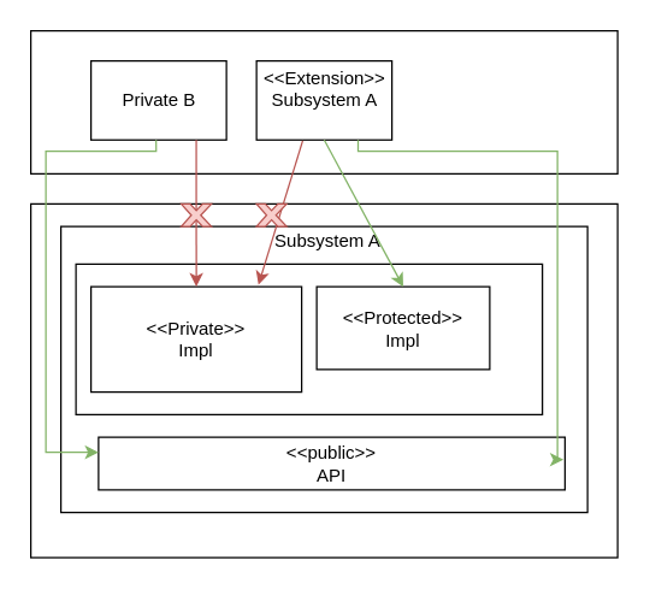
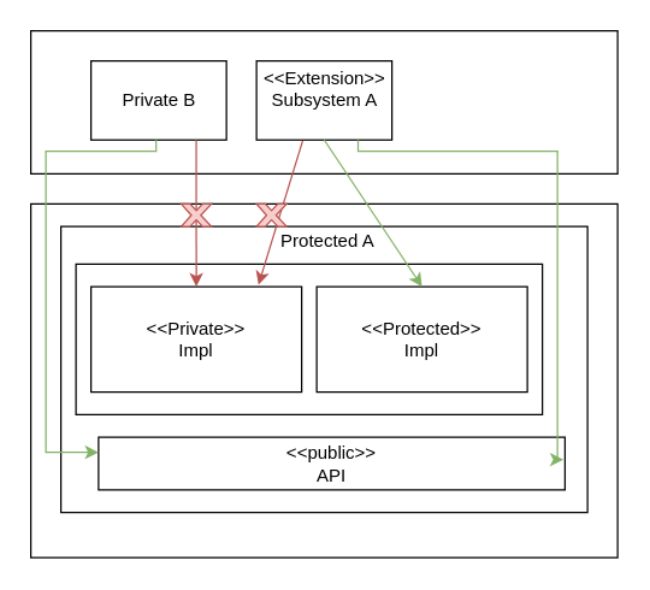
  <mxCell id="0" />
  <mxCell id="1" parent="0" />
  <mxCell id="2" value="" style="rounded=0;whiteSpace=wrap;html=1;" vertex="1" parent="1"><mxGeometry x="20" y="135" width="390" height="235" as="geometry" /></mxCell>
  <mxCell id="3" value="" style="rounded=0;whiteSpace=wrap;html=1;" vertex="1" parent="1"><mxGeometry x="40" y="150" width="350" height="190" as="geometry" /></mxCell>
  <mxCell id="4" value="&amp;lt;&amp;lt;public&amp;gt;&amp;gt;&lt;div&gt;API&lt;/div&gt;" style="rounded=0;whiteSpace=wrap;html=1;" vertex="1" parent="1"><mxGeometry x="65" y="290" width="310" height="35" as="geometry" /></mxCell>
  <mxCell id="5" value="" style="rounded=0;whiteSpace=wrap;html=1;" vertex="1" parent="1"><mxGeometry x="50" y="175" width="310" height="100" as="geometry" /></mxCell>
  <mxCell id="6" value="&amp;lt;&amp;lt;Private&amp;gt;&amp;gt;&lt;div&gt;Impl&lt;/div&gt;" style="rounded=0;whiteSpace=wrap;html=1;" vertex="1" parent="1"><mxGeometry x="60" y="190" width="140" height="70" as="geometry" /></mxCell>
- <mxCell id="7" value="&amp;lt;&amp;lt;Protected&amp;gt;&amp;gt;&lt;div&gt;Impl&lt;/div&gt;" style="rounded=0;whiteSpace=wrap;html=1;" vertex="1" parent="1"><mxGeometry x="210" y="190" width="115" height="55" as="geometry" /></mxCell>
+ <mxCell id="7" value="&amp;lt;&amp;lt;Protected&amp;gt;&amp;gt;&lt;div&gt;Impl&lt;/div&gt;" style="rounded=0;whiteSpace=wrap;html=1;" vertex="1" parent="1"><mxGeometry x="210" y="190" width="140" height="70" as="geometry" /></mxCell>
  <mxCell id="8" value="" style="rounded=0;whiteSpace=wrap;html=1;" vertex="1" parent="1"><mxGeometry x="20" y="20" width="390" height="95" as="geometry" /></mxCell>
  <mxCell id="9" value="" style="rounded=0;whiteSpace=wrap;html=1;" vertex="1" parent="1"><mxGeometry x="170" y="40" width="90" height="52.5" as="geometry" /></mxCell>
- <mxCell id="10" value="Subsystem A" style="text;html=1;align=center;verticalAlign=middle;whiteSpace=wrap;rounded=0;" vertex="1" parent="1"><mxGeometry x="175" y="145" width="85" height="30" as="geometry" /></mxCell>
+ <mxCell id="10" value="Protected A" style="text;html=1;align=center;verticalAlign=middle;whiteSpace=wrap;rounded=0;" vertex="1" parent="1"><mxGeometry x="175" y="145" width="85" height="30" as="geometry" /></mxCell>
  <mxCell id="11" value="&lt;div&gt;&amp;lt;&amp;lt;Extension&amp;gt;&amp;gt;&lt;/div&gt;&lt;div&gt;Subsystem A&lt;/div&gt;&lt;div&gt;&lt;br&gt;&lt;/div&gt;" style="text;html=1;align=center;verticalAlign=middle;whiteSpace=wrap;rounded=0;" vertex="1" parent="1"><mxGeometry x="177.5" y="51.25" width="75" height="30" as="geometry" /></mxCell>
  <mxCell id="12" value="" style="rounded=0;whiteSpace=wrap;html=1;" vertex="1" parent="1"><mxGeometry x="60" y="40" width="90" height="52.5" as="geometry" /></mxCell>
  <mxCell id="13" value="Private B" style="text;html=1;align=center;verticalAlign=middle;whiteSpace=wrap;rounded=0;" vertex="1" parent="1"><mxGeometry x="67.5" y="51.25" width="75" height="30" as="geometry" /></mxCell>
  <mxCell id="14" value="" style="endArrow=classic;html=1;rounded=0;edgeStyle=orthogonalEdgeStyle;fillColor=#d5e8d4;strokeColor=#82b366;" edge="1" parent="1" target="4"><mxGeometry width="50" height="50" relative="1" as="geometry"><mxPoint x="103.254" y="92.5" as="sourcePoint" /><mxPoint x="69.07" y="302.81" as="targetPoint" /><Array as="points"><mxPoint x="103" y="100" /><mxPoint x="30" y="100" /><mxPoint x="30" y="300" /></Array></mxGeometry></mxCell>
  <mxCell id="15" value="" style="endArrow=classic;html=1;rounded=0;exitX=0.777;exitY=1.001;exitDx=0;exitDy=0;exitPerimeter=0;fillColor=#f8cecc;strokeColor=#b85450;" edge="1" parent="1" source="12"><mxGeometry width="50" height="50" relative="1" as="geometry"><mxPoint x="110" y="140" as="sourcePoint" /><mxPoint x="130" y="190" as="targetPoint" /></mxGeometry></mxCell>
  <mxCell id="16" value="" style="verticalLabelPosition=bottom;verticalAlign=top;html=1;shape=mxgraph.basic.x;fillColor=#f8cecc;strokeColor=#b85450;" vertex="1" parent="1"><mxGeometry x="120" y="135" width="20" height="15" as="geometry" /></mxCell>
  <mxCell id="17" value="" style="endArrow=classic;html=1;rounded=0;exitX=0.5;exitY=1;exitDx=0;exitDy=0;entryX=0.5;entryY=0;entryDx=0;entryDy=0;fillColor=#d5e8d4;strokeColor=#82b366;" edge="1" parent="1" source="9" target="7"><mxGeometry width="50" height="50" relative="1" as="geometry"><mxPoint x="40" y="180" as="sourcePoint" /><mxPoint x="90" y="130" as="targetPoint" /></mxGeometry></mxCell>
  <mxCell id="18" value="" style="endArrow=classic;html=1;rounded=0;exitX=0.341;exitY=1.01;exitDx=0;exitDy=0;exitPerimeter=0;entryX=0.795;entryY=-0.019;entryDx=0;entryDy=0;entryPerimeter=0;fillColor=#f8cecc;strokeColor=#b85450;" edge="1" parent="1" source="9" target="6"><mxGeometry width="50" height="50" relative="1" as="geometry"><mxPoint x="40" y="180" as="sourcePoint" /><mxPoint x="90" y="130" as="targetPoint" /></mxGeometry></mxCell>
  <mxCell id="19" value="" style="verticalLabelPosition=bottom;verticalAlign=top;html=1;shape=mxgraph.basic.x;fillColor=#f8cecc;strokeColor=#b85450;" vertex="1" parent="1"><mxGeometry x="170" y="135" width="20" height="15" as="geometry" /></mxCell>
  <mxCell id="20" value="" style="endArrow=classic;html=1;rounded=0;exitX=0.75;exitY=1;exitDx=0;exitDy=0;entryX=0.997;entryY=0.427;entryDx=0;entryDy=0;edgeStyle=orthogonalEdgeStyle;fillColor=#d5e8d4;strokeColor=#82b366;entryPerimeter=0;" edge="1" parent="1" source="9" target="4"><mxGeometry width="50" height="50" relative="1" as="geometry"><mxPoint x="40" y="220" as="sourcePoint" /><mxPoint x="90" y="170" as="targetPoint" /><Array as="points"><mxPoint x="238" y="100" /><mxPoint x="370" y="100" /><mxPoint x="370" y="305" /></Array></mxGeometry></mxCell>
